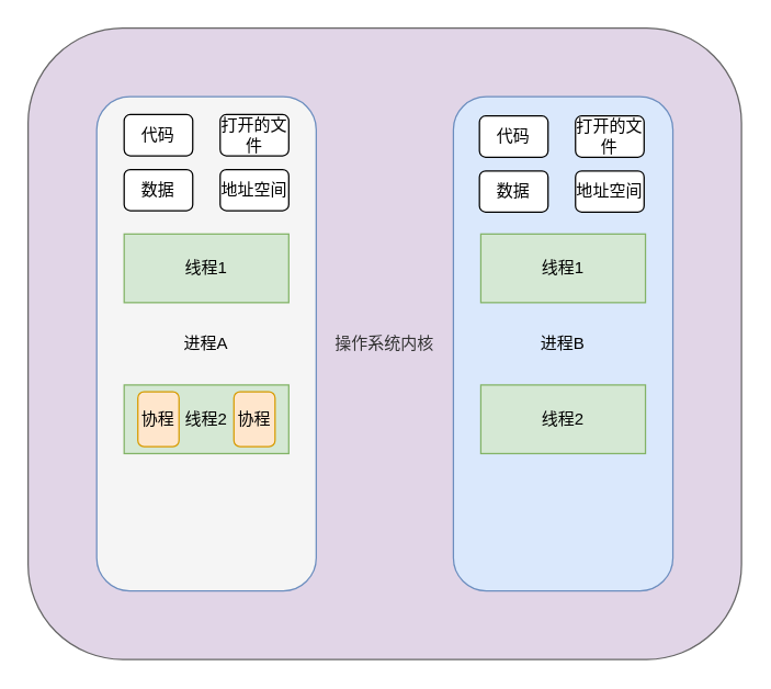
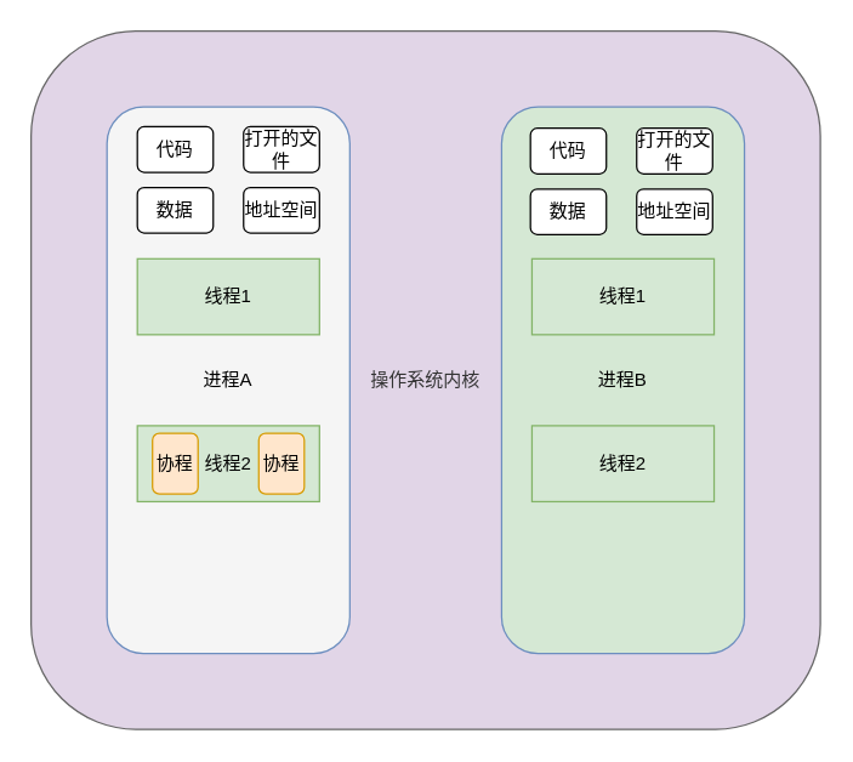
  <mxCell id="0" />
  <mxCell id="1" parent="0" />
  <mxCell id="2" value="操作系统内核" style="rounded=1;whiteSpace=wrap;html=1;fillColor=#e1d5e7;strokeColor=#666666;fontColor=#333333;" vertex="1" parent="1"><mxGeometry x="20" y="20" width="520" height="460" as="geometry" /></mxCell>
  <mxCell id="3" value="进程A" style="rounded=1;whiteSpace=wrap;html=1;fillColor=#f5f5f5;strokeColor=#6c8ebf;" vertex="1" parent="1"><mxGeometry x="70" y="70" width="160" height="360" as="geometry" /></mxCell>
  <mxCell id="4" value="代码" style="rounded=1;whiteSpace=wrap;html=1;" vertex="1" parent="1"><mxGeometry x="90" y="83" width="50" height="30" as="geometry" /></mxCell>
  <mxCell id="5" value="数据" style="rounded=1;whiteSpace=wrap;html=1;" vertex="1" parent="1"><mxGeometry x="90" y="123" width="50" height="30" as="geometry" /></mxCell>
  <mxCell id="6" value="打开的文件" style="rounded=1;whiteSpace=wrap;html=1;" vertex="1" parent="1"><mxGeometry x="160" y="83" width="50" height="30" as="geometry" /></mxCell>
  <mxCell id="7" value="地址空间" style="rounded=1;whiteSpace=wrap;html=1;" vertex="1" parent="1"><mxGeometry x="160" y="123" width="50" height="30" as="geometry" /></mxCell>
  <mxCell id="8" value="线程1" style="rounded=0;whiteSpace=wrap;html=1;fillColor=#d5e8d4;strokeColor=#82b366;" vertex="1" parent="1"><mxGeometry x="90" y="170" width="120" height="50" as="geometry" /></mxCell>
  <mxCell id="9" value="线程2" style="rounded=0;whiteSpace=wrap;html=1;fillColor=#d5e8d4;strokeColor=#82b366;" vertex="1" parent="1"><mxGeometry x="90" y="280" width="120" height="50" as="geometry" /></mxCell>
- <mxCell id="10" value="进程B" style="rounded=1;whiteSpace=wrap;html=1;fillColor=#dae8fc;strokeColor=#6c8ebf;" vertex="1" parent="1"><mxGeometry x="330" y="70" width="160" height="360" as="geometry" /></mxCell>
+ <mxCell id="10" value="进程B" style="rounded=1;whiteSpace=wrap;html=1;fillColor=#d5e8d4;strokeColor=#6c8ebf;" vertex="1" parent="1"><mxGeometry x="330" y="70" width="160" height="360" as="geometry" /></mxCell>
  <mxCell id="11" value="线程2" style="rounded=0;whiteSpace=wrap;html=1;fillColor=#d5e8d4;strokeColor=#82b366;" vertex="1" parent="1"><mxGeometry x="350" y="280" width="120" height="50" as="geometry" /></mxCell>
  <mxCell id="12" value="线程1" style="rounded=0;whiteSpace=wrap;html=1;fillColor=#d5e8d4;strokeColor=#82b366;" vertex="1" parent="1"><mxGeometry x="350" y="170" width="120" height="50" as="geometry" /></mxCell>
  <mxCell id="13" value="数据" style="rounded=1;whiteSpace=wrap;html=1;" vertex="1" parent="1"><mxGeometry x="349" y="124" width="50" height="30" as="geometry" /></mxCell>
  <mxCell id="14" value="地址空间" style="rounded=1;whiteSpace=wrap;html=1;" vertex="1" parent="1"><mxGeometry x="419" y="124" width="50" height="30" as="geometry" /></mxCell>
  <mxCell id="15" value="打开的文件" style="rounded=1;whiteSpace=wrap;html=1;" vertex="1" parent="1"><mxGeometry x="419" y="84" width="50" height="30" as="geometry" /></mxCell>
  <mxCell id="16" value="代码" style="rounded=1;whiteSpace=wrap;html=1;" vertex="1" parent="1"><mxGeometry x="349" y="84" width="50" height="30" as="geometry" /></mxCell>
  <mxCell id="17" value="协程" style="rounded=1;whiteSpace=wrap;html=1;fillColor=#ffe6cc;strokeColor=#d79b00;" vertex="1" parent="1"><mxGeometry x="100" y="285" width="30" height="40" as="geometry" /></mxCell>
  <mxCell id="18" value="协程" style="rounded=1;whiteSpace=wrap;html=1;fillColor=#ffe6cc;strokeColor=#d79b00;" vertex="1" parent="1"><mxGeometry x="170" y="285" width="30" height="40" as="geometry" /></mxCell>
